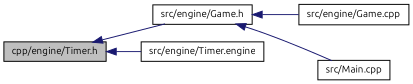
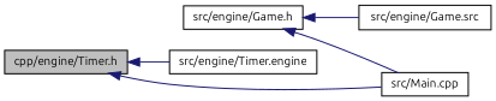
  digraph {
    fontname=Ubuntu
    rankdir=LR
    node [color=black fillcolor=white fontname=Ubuntu fontsize=10 shape=record style=filled]
    edge [color=midnightblue dir=back fontname=Ubuntu fontsize=10 labelfontname=Helvetica labelfontsize=10 style=solid]
    n1 [fillcolor=grey75 fontcolor=black height=0.2 label="cpp/engine/Timer.h" width=0.4]
    n2 [height=0.2 label="src/engine/Game.h" width=0.4]
    n3 [height=0.2 label="src/engine/Timer.engine" width=0.4]
-   n4 [height=0.2 label="src/engine/Game.cpp" width=0.4]
+   n4 [height=0.2 label="src/engine/Game.src" width=0.4]
    n5 [height=0.2 label="src/Main.cpp" width=0.4]
-   n1 -> n2
+   n1 -> n5
    n1 -> n3
    n2 -> n4
    n2 -> n5
  }
